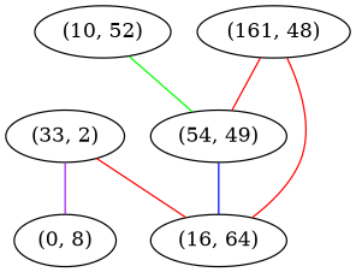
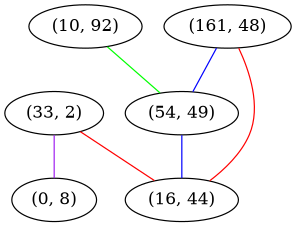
  graph {
    edge [color=red weight=3]
    n1 [label="(0, 8)"]
    "(33, 2)"
-   "(16, 44)" [label="(16, 64)"]
-   "(10, 92)" [label="(10, 52)"]
+   "(16, 44)"
+   "(10, 92)"
    "(54, 49)"
    "(161, 48)"
    "(33, 2)" -- n1 [color=purple weight=4]
    "(33, 2)" -- "(16, 44)"
    "(10, 92)" -- "(54, 49)" [color=green weight=2]
    "(54, 49)" -- "(16, 44)" [color=blue]
    "(161, 48)" -- "(16, 44)" [weight=1]
-   "(161, 48)" -- "(54, 49)"
+   "(161, 48)" -- "(54, 49)" [color=blue]
  }
